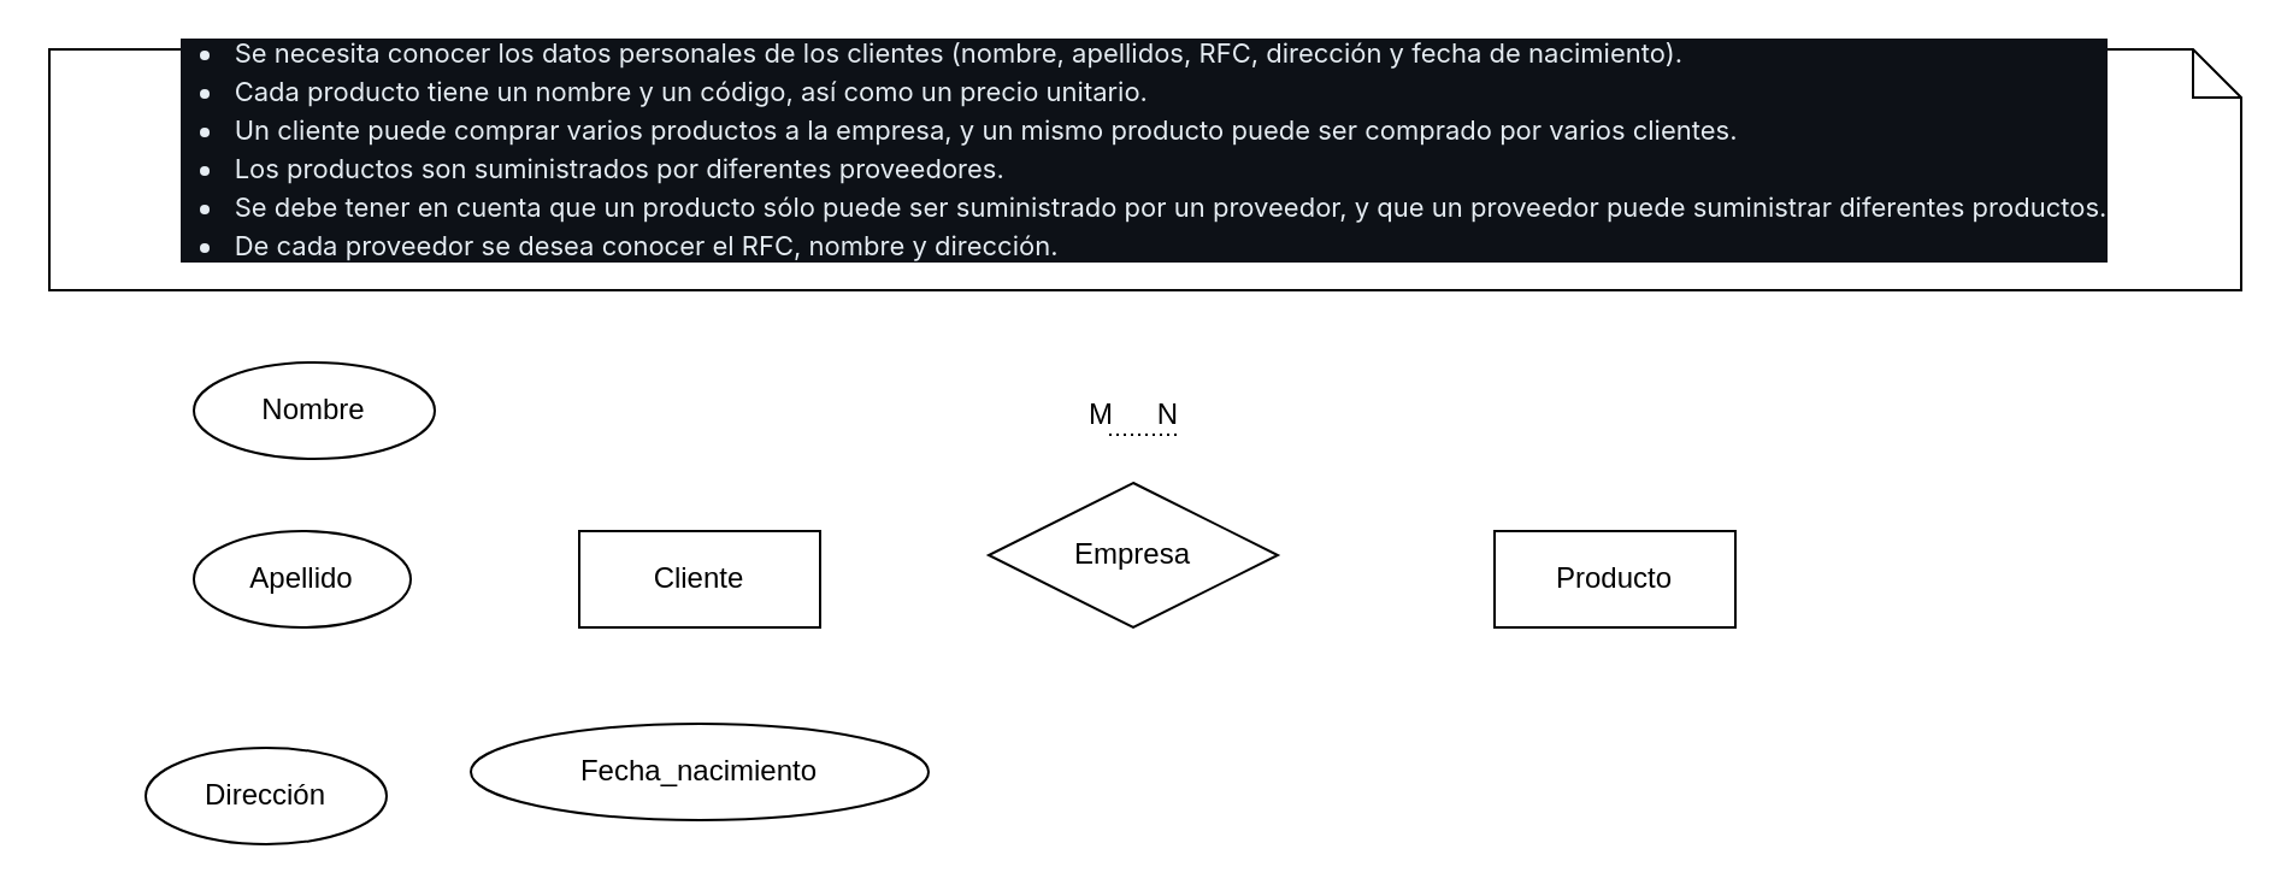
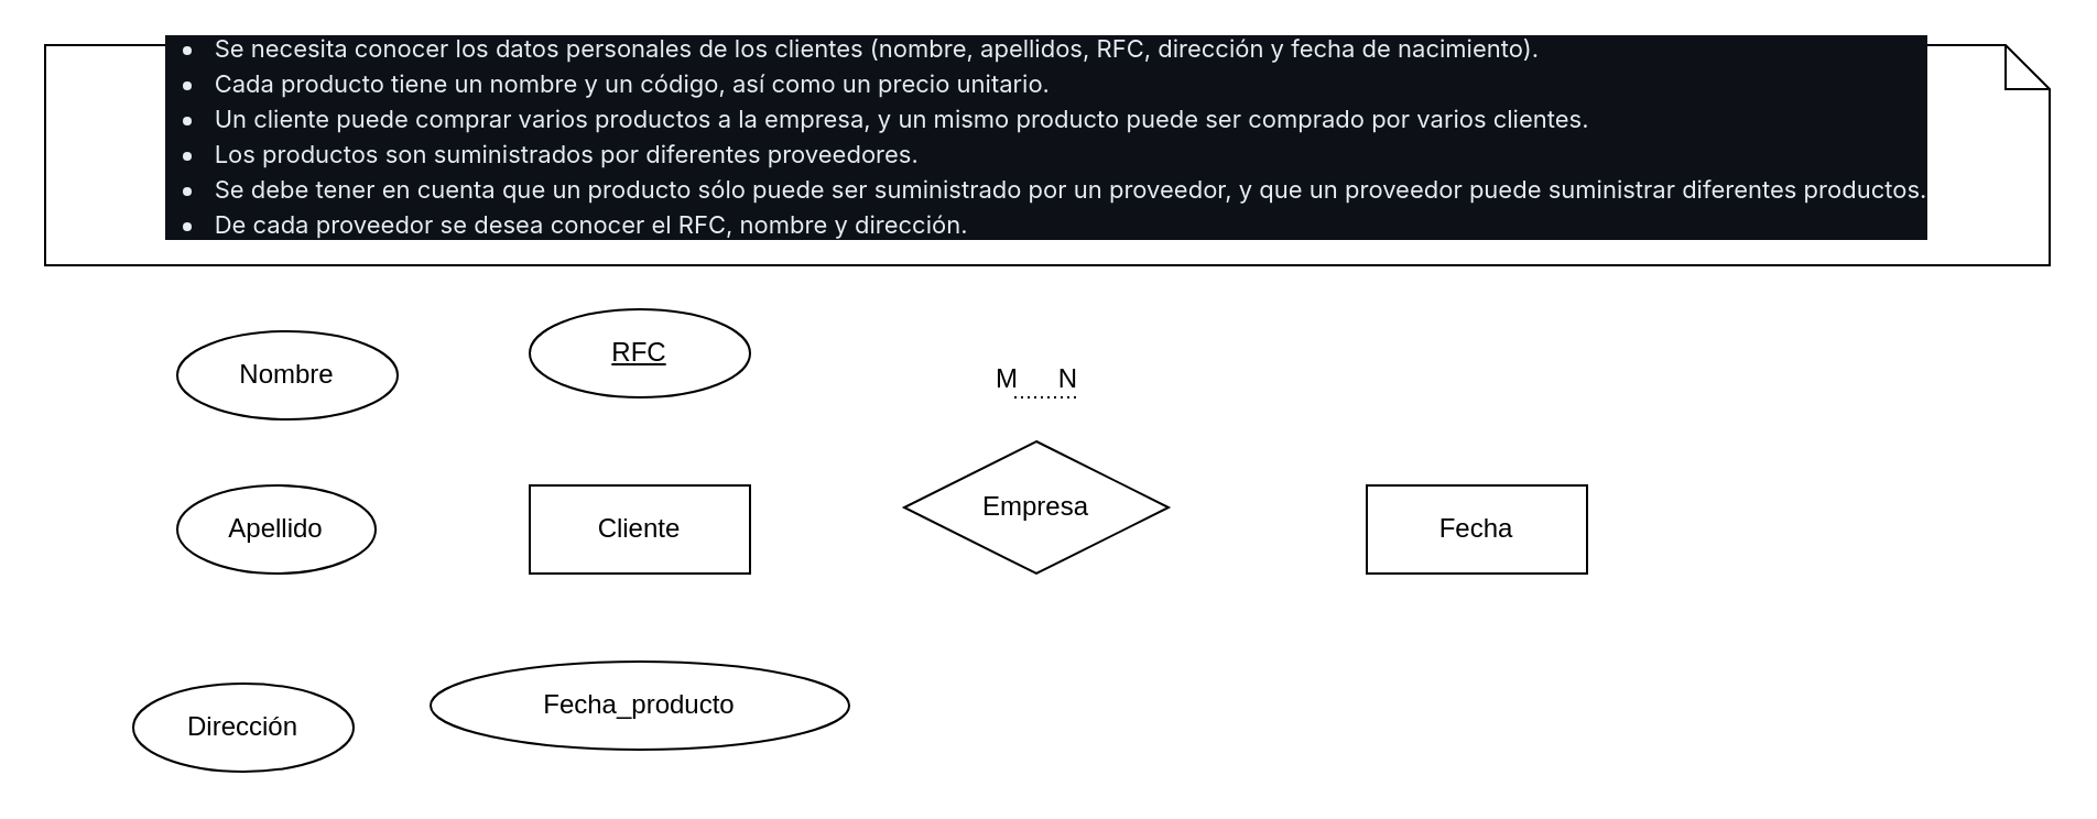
  <mxCell id="0" />
  <mxCell id="1" parent="0" />
  <mxCell id="2" value="&lt;font style=&quot;font-size: 11px;&quot;&gt;&lt;br&gt;&lt;/font&gt;&lt;ul style=&quot;box-sizing: border-box; padding-left: 2em; margin-top: 0px; margin-bottom: 16px; color: rgb(230, 237, 243); font-family: -apple-system, BlinkMacSystemFont, &amp;quot;Segoe UI&amp;quot;, &amp;quot;Noto Sans&amp;quot;, Helvetica, Arial, sans-serif, &amp;quot;Apple Color Emoji&amp;quot;, &amp;quot;Segoe UI Emoji&amp;quot;; font-style: normal; font-variant-ligatures: normal; font-variant-caps: normal; font-weight: 400; letter-spacing: normal; orphans: 2; text-align: start; text-indent: 0px; text-transform: none; widows: 2; word-spacing: 0px; -webkit-text-stroke-width: 0px; background-color: rgb(13, 17, 23); text-decoration-thickness: initial; text-decoration-style: initial; text-decoration-color: initial; font-size: 11px;&quot; dir=&quot;auto&quot;&gt;&lt;li style=&quot;box-sizing: border-box;&quot;&gt;&lt;font style=&quot;font-size: 11px;&quot;&gt;Se necesita conocer los datos personales de los clientes (nombre, apellidos, RFC, dirección y fecha de nacimiento).&lt;/font&gt;&lt;/li&gt;&lt;li style=&quot;box-sizing: border-box; margin-top: 0.25em;&quot;&gt;&lt;font style=&quot;font-size: 11px;&quot;&gt;Cada producto tiene un nombre y un código, así como un precio unitario.&lt;/font&gt;&lt;/li&gt;&lt;li style=&quot;box-sizing: border-box; margin-top: 0.25em;&quot;&gt;&lt;font style=&quot;font-size: 11px;&quot;&gt;Un cliente puede comprar varios productos a la empresa, y un mismo producto puede ser comprado por varios clientes.&lt;/font&gt;&lt;/li&gt;&lt;li style=&quot;box-sizing: border-box; margin-top: 0.25em;&quot;&gt;&lt;font style=&quot;font-size: 11px;&quot;&gt;Los productos son suministrados por diferentes proveedores.&lt;/font&gt;&lt;/li&gt;&lt;li style=&quot;box-sizing: border-box; margin-top: 0.25em;&quot;&gt;&lt;font style=&quot;font-size: 11px;&quot;&gt;Se debe tener en cuenta que un producto sólo puede ser suministrado por un proveedor, y que un proveedor puede suministrar diferentes productos.&lt;/font&gt;&lt;/li&gt;&lt;li style=&quot;box-sizing: border-box; margin-top: 0.25em;&quot;&gt;&lt;font style=&quot;font-size: 11px;&quot;&gt;De cada proveedor se desea conocer el RFC, nombre y dirección.&lt;/font&gt;&lt;/li&gt;&lt;/ul&gt;&lt;font style=&quot;font-size: 11px;&quot;&gt;&lt;br&gt;&lt;/font&gt;" style="shape=note;size=20;whiteSpace=wrap;html=1;" vertex="1" parent="1"><mxGeometry x="20" y="20" width="910" height="100" as="geometry" /></mxCell>
  <mxCell id="3" value="Cliente" style="whiteSpace=wrap;html=1;align=center;" vertex="1" parent="1"><mxGeometry x="240" y="220" width="100" height="40" as="geometry" /></mxCell>
- <mxCell id="4" value="Producto" style="whiteSpace=wrap;html=1;align=center;" vertex="1" parent="1"><mxGeometry x="620" y="220" width="100" height="40" as="geometry" /></mxCell>
+ <mxCell id="4" value="Fecha" style="whiteSpace=wrap;html=1;align=center;" vertex="1" parent="1"><mxGeometry x="620" y="220" width="100" height="40" as="geometry" /></mxCell>
  <mxCell id="5" value="Empresa" style="shape=rhombus;perimeter=rhombusPerimeter;whiteSpace=wrap;html=1;align=center;" vertex="1" parent="1"><mxGeometry x="410" y="200" width="120" height="60" as="geometry" /></mxCell>
  <mxCell id="6" value="Nombre" style="ellipse;whiteSpace=wrap;html=1;align=center;" vertex="1" parent="1"><mxGeometry x="80" y="150" width="100" height="40" as="geometry" /></mxCell>
  <mxCell id="7" value="Apellido" style="ellipse;whiteSpace=wrap;html=1;align=center;" vertex="1" parent="1"><mxGeometry x="80" y="220" width="90" height="40" as="geometry" /></mxCell>
  <mxCell id="8" value="Dirección" style="ellipse;whiteSpace=wrap;html=1;align=center;" vertex="1" parent="1"><mxGeometry x="60" y="310" width="100" height="40" as="geometry" /></mxCell>
- <mxCell id="10" value="Fecha_nacimiento" style="ellipse;whiteSpace=wrap;html=1;align=center;" vertex="1" parent="1"><mxGeometry x="195" y="300" width="190" height="40" as="geometry" /></mxCell>
+ <mxCell id="9" value="RFC" style="ellipse;whiteSpace=wrap;html=1;align=center;fontStyle=4;" vertex="1" parent="1"><mxGeometry x="240" y="140" width="100" height="40" as="geometry" /></mxCell>
+ <mxCell id="10" value="Fecha_producto" style="ellipse;whiteSpace=wrap;html=1;align=center;" vertex="1" parent="1"><mxGeometry x="195" y="300" width="190" height="40" as="geometry" /></mxCell>
  <mxCell id="11" value="" style="endArrow=none;html=1;rounded=0;dashed=1;dashPattern=1 2;" edge="1" parent="1"><mxGeometry relative="1" as="geometry"><mxPoint x="460" y="180" as="sourcePoint" /><mxPoint x="490" y="180" as="targetPoint" /><Array as="points" /></mxGeometry></mxCell>
  <mxCell id="12" value="M" style="resizable=0;html=1;whiteSpace=wrap;align=left;verticalAlign=bottom;" connectable="0" vertex="1" parent="11"><mxGeometry x="-1" relative="1" as="geometry"><mxPoint x="-10" as="offset" /></mxGeometry></mxCell>
  <mxCell id="13" value="N" style="resizable=0;html=1;whiteSpace=wrap;align=right;verticalAlign=bottom;" connectable="0" vertex="1" parent="11"><mxGeometry x="1" relative="1" as="geometry" /></mxCell>
